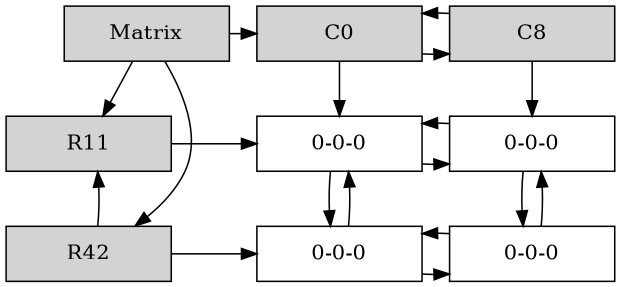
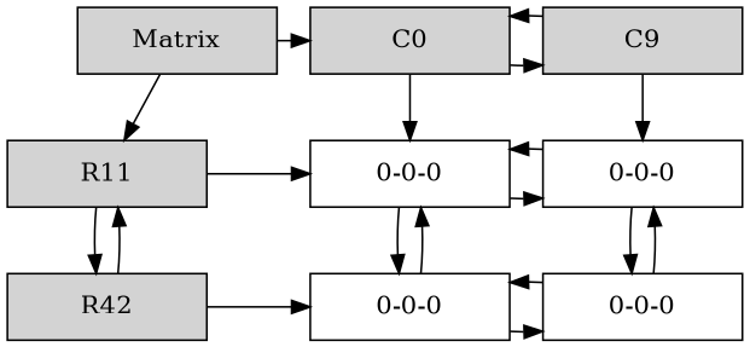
  digraph {
    node [group=1 shape=box style=filled]
    n1 [label=R11 width=1.5]
    n2 [group=8 label="0-0-0" width=1.5 style=""]
    n3 [group=11 label="0-0-0" width=1.5 style=""]
    n4 [label=R42 width=1.5]
    n5 [group=8 label="0-0-0" width=1.5 style=""]
    n6 [group=11 label="0-0-0" width=1.5 style=""]
    n7 [label=Matrix width=1.5]
    n8 [group=2 label=C0 width=1.5]
-   n9 [group=3 label=C8 width=1.5]
+   n9 [group=3 label=C9 width=1.5]
    subgraph sub_1 {
      rank=same
      n1
      n2
      n3
    }
    subgraph sub_2 {
      rank=same
      n4
      n5
      n6
    }
    subgraph sub_3 {
      rank=same
      n7
      n8
      n9
    }
    n1 -> n2
-   n7 -> n4
+   n1 -> n4
    n2 -> n3
    n2 -> n5
    n3 -> n2
    n3 -> n6
    n4 -> n1
    n4 -> n5
    n5 -> n2
    n5 -> n6
    n6 -> n3
    n6 -> n5
    n7 -> n1
    n7 -> n8
    n8 -> n2
    n8 -> n9
    n9 -> n3
    n9 -> n8
  }
